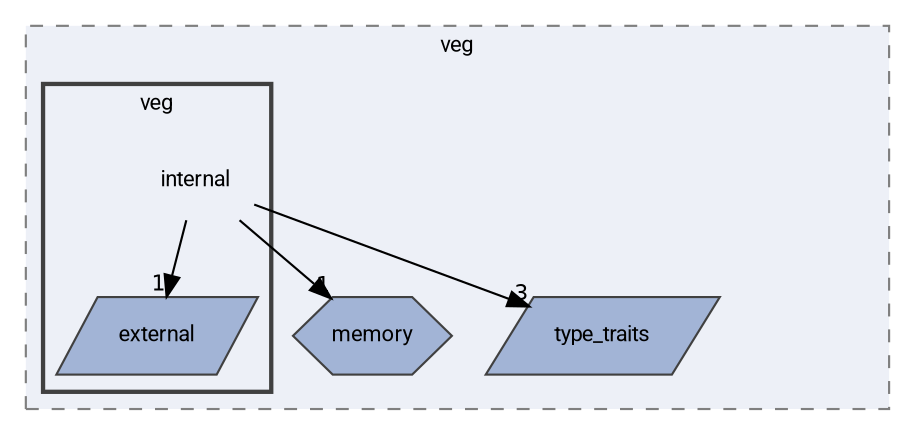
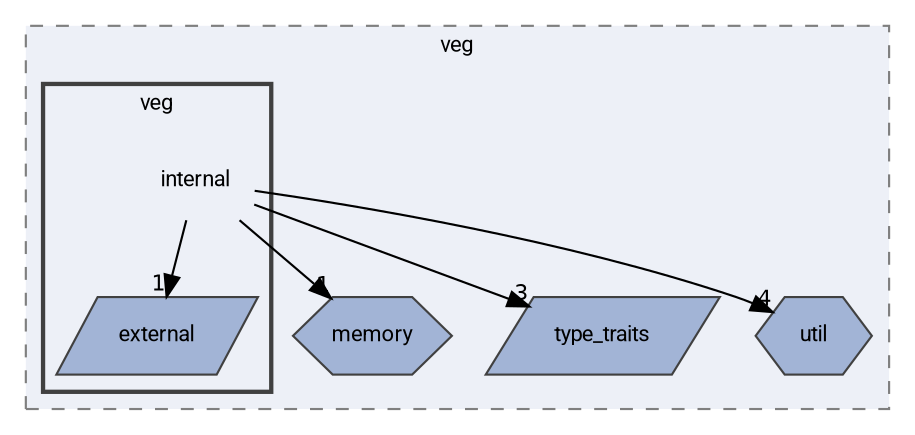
  digraph {
    compound=true
    fontname=Roboto
    node [fontname=Roboto fontsize=10 shape=parallelogram color=grey25 fillcolor="#a2b4d6" style="filled,"]
    edge [fontname=Roboto fontsize=10 headlabel=1 labeldistance=1.5 labelfontname=Helvetica labelfontsize=10]
    n1 [label=internal shape=plaintext color="" fillcolor="" style=""]
    n2 [label=external]
    n3 [label=memory shape=hexagon]
    n4 [label=type_traits]
+   n5 [label=util shape=hexagon]
    subgraph cluster_1 {
      bgcolor="#edf0f7"
      fontsize=10
      label=veg
      pencolor=grey50
      style="filled,dashed,"
      n3
      n4
+     n5
      subgraph cluster_2 {
        bgcolor="#edf0f7"
        fontsize=10
        pencolor=grey25
        style="filled,bold,"
        n1
        n2
      }
    }
    n1 -> n2
    n1 -> n3
    n1 -> n4 [headlabel=3]
+   n1 -> n5 [headlabel=4]
  }
